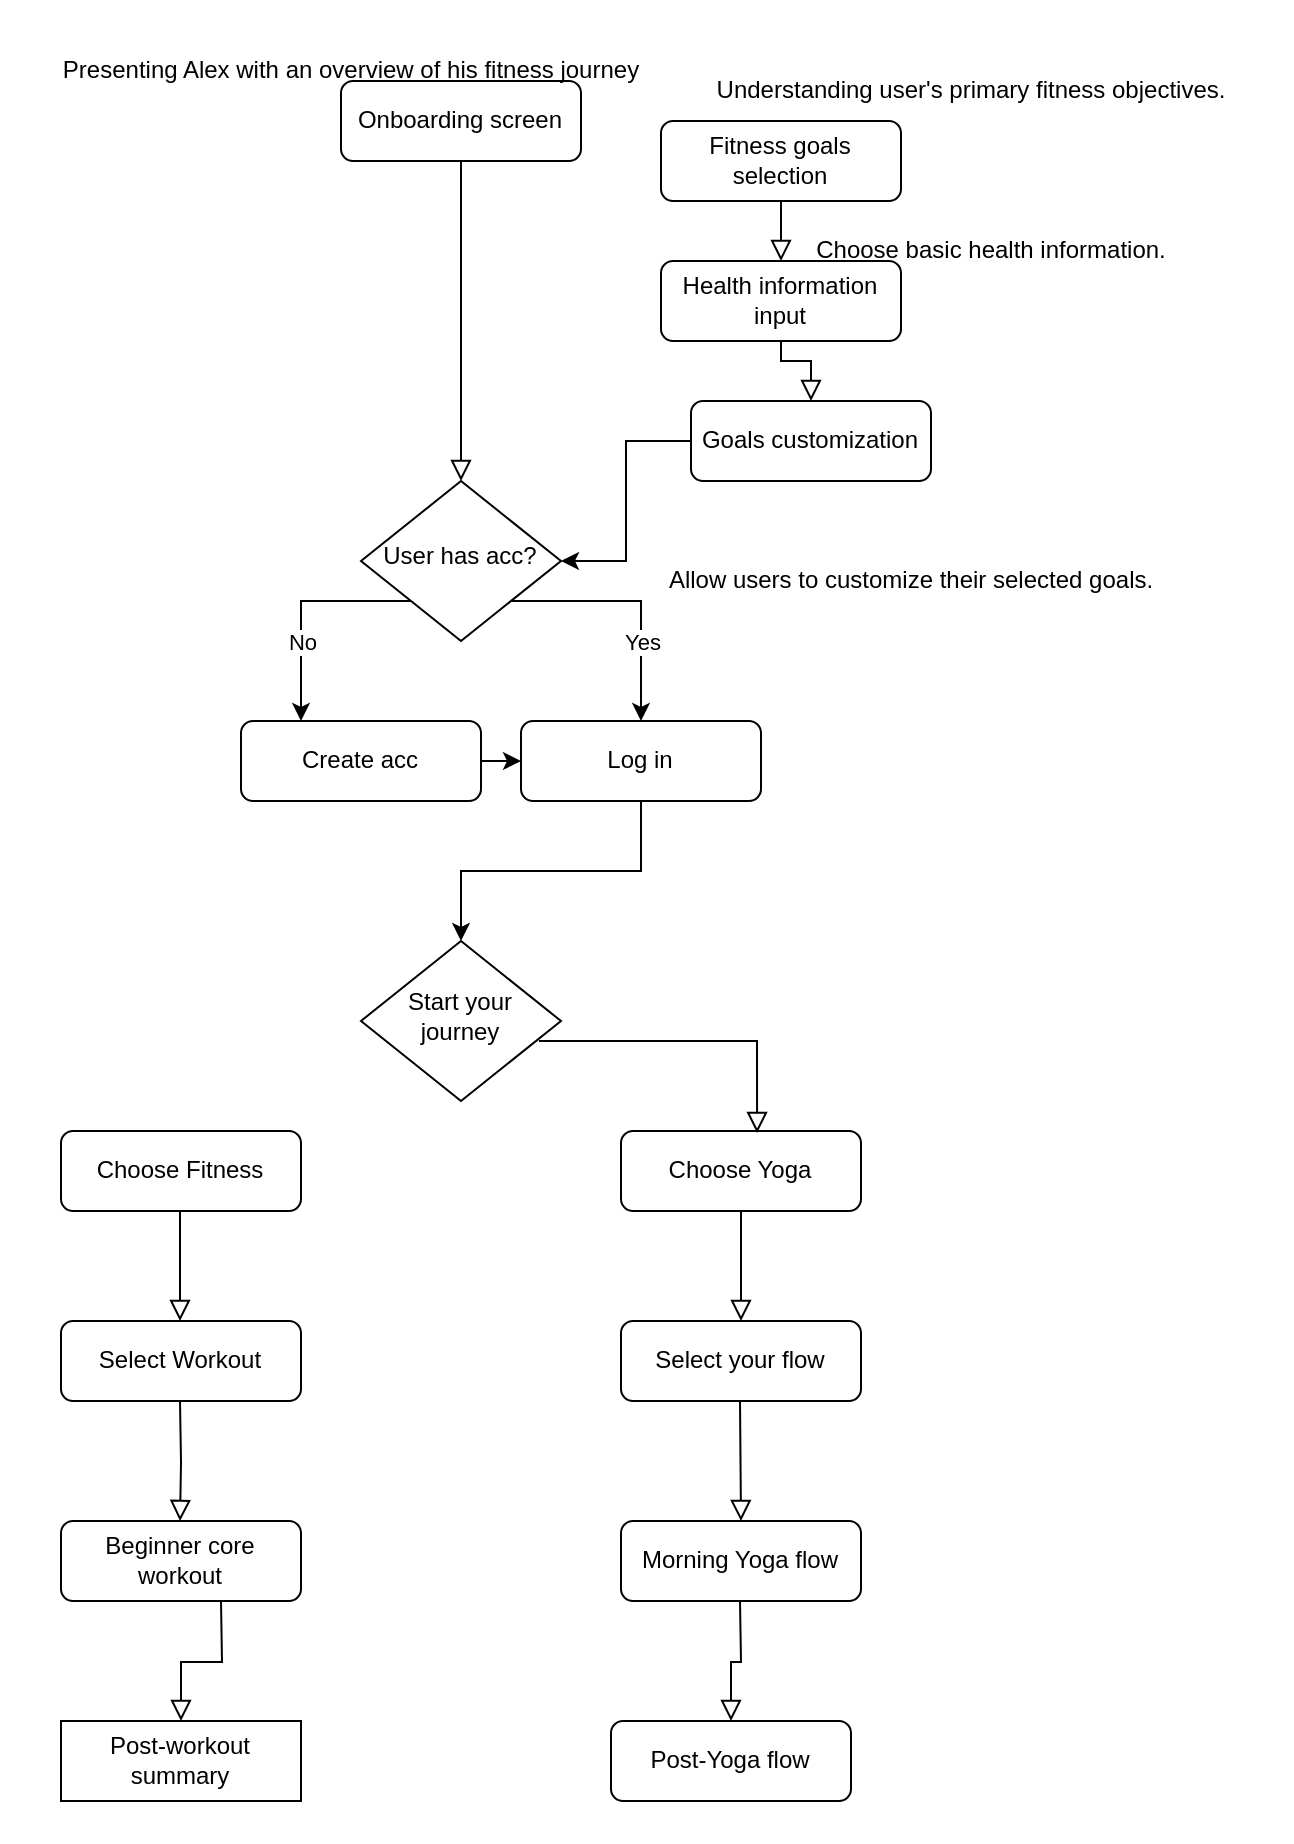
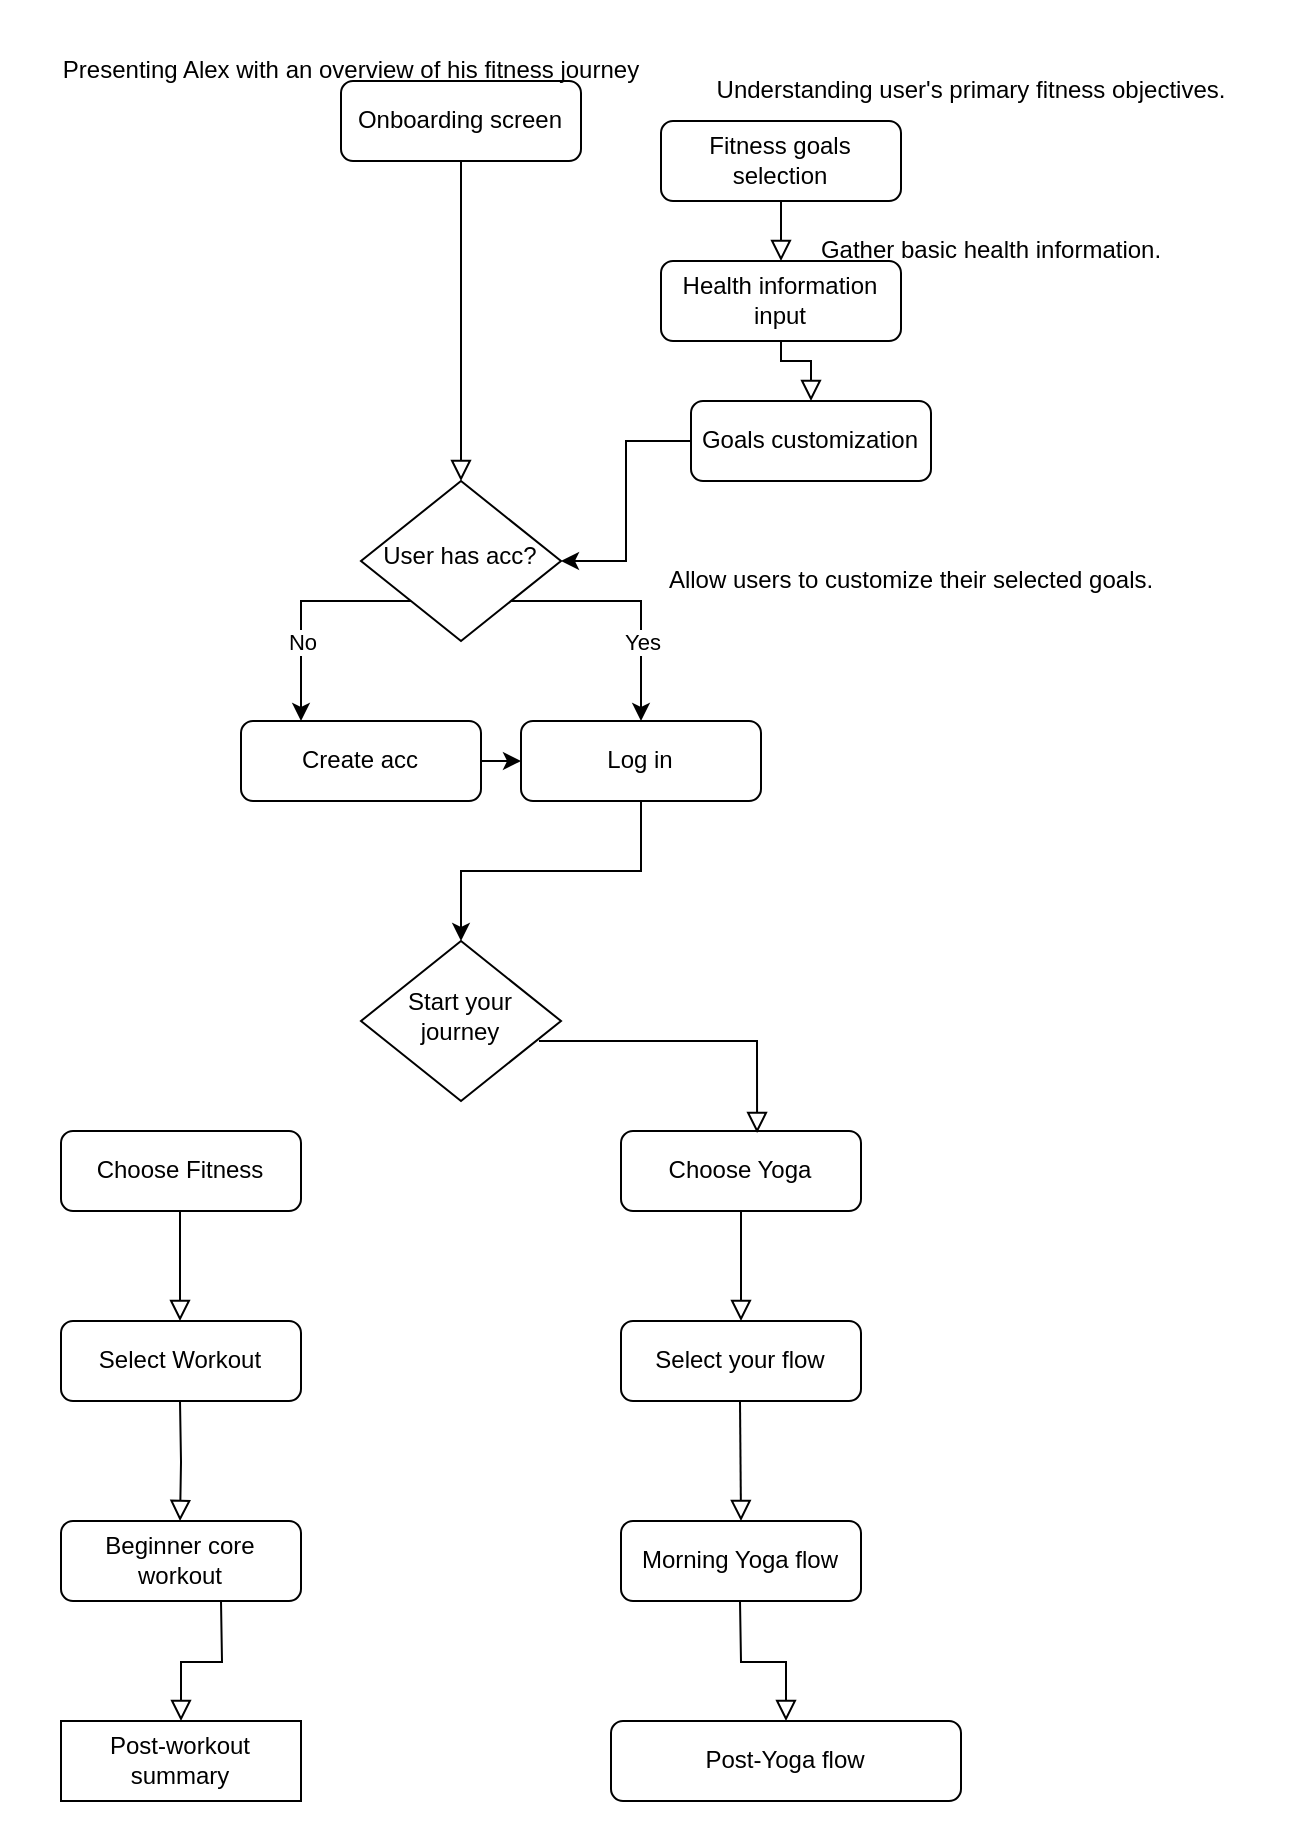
  <mxCell id="0" />
  <mxCell id="1" parent="0" />
  <mxCell id="2" value="" style="rounded=0;html=1;jettySize=auto;orthogonalLoop=1;fontSize=11;endArrow=block;endFill=0;endSize=8;strokeWidth=1;shadow=0;labelBackgroundColor=none;edgeStyle=orthogonalEdgeStyle;" parent="1" source="3" target="4" edge="1"><mxGeometry relative="1" as="geometry" /></mxCell>
  <mxCell id="3" value="Onboarding screen" style="rounded=1;whiteSpace=wrap;html=1;fontSize=12;glass=0;strokeWidth=1;shadow=0;" parent="1" vertex="1"><mxGeometry x="170" y="40" width="120" height="40" as="geometry" /></mxCell>
  <mxCell id="4" value="User has acc?" style="rhombus;whiteSpace=wrap;html=1;shadow=0;fontFamily=Helvetica;fontSize=12;align=center;strokeWidth=1;spacing=6;spacingTop=-4;" parent="1" vertex="1"><mxGeometry x="180" y="240" width="100" height="80" as="geometry" /></mxCell>
  <mxCell id="5" value="Fitness goals selection" style="rounded=1;whiteSpace=wrap;html=1;fontSize=12;glass=0;strokeWidth=1;shadow=0;" parent="1" vertex="1"><mxGeometry x="330" y="60" width="120" height="40" as="geometry" /></mxCell>
  <mxCell id="6" value="" style="edgeStyle=orthogonalEdgeStyle;rounded=0;orthogonalLoop=1;jettySize=auto;html=1;" edge="1" parent="1" source="4" target="11"><mxGeometry relative="1" as="geometry"><Array as="points"><mxPoint x="150" y="300" /></Array></mxGeometry></mxCell>
  <mxCell id="7" value="No" style="edgeLabel;html=1;align=center;verticalAlign=middle;resizable=0;points=[];" vertex="1" connectable="0" parent="6"><mxGeometry x="-0.165" y="4" relative="1" as="geometry"><mxPoint x="-7" y="16" as="offset" /></mxGeometry></mxCell>
  <mxCell id="8" value="Start your journey" style="rhombus;whiteSpace=wrap;html=1;shadow=0;fontFamily=Helvetica;fontSize=12;align=center;strokeWidth=1;spacing=6;spacingTop=-4;" parent="1" vertex="1"><mxGeometry x="180" y="470" width="100" height="80" as="geometry" /></mxCell>
  <mxCell id="9" value="Choose Fitness" style="rounded=1;whiteSpace=wrap;html=1;fontSize=12;glass=0;strokeWidth=1;shadow=0;" parent="1" vertex="1"><mxGeometry x="30" y="565" width="120" height="40" as="geometry" /></mxCell>
  <mxCell id="10" value="" style="edgeStyle=orthogonalEdgeStyle;rounded=0;orthogonalLoop=1;jettySize=auto;html=1;exitX=1;exitY=0.5;exitDx=0;exitDy=0;entryX=0;entryY=0.5;entryDx=0;entryDy=0;" edge="1" parent="1" source="11" target="21"><mxGeometry relative="1" as="geometry"><mxPoint x="280" y="390" as="targetPoint" /><Array as="points"><mxPoint x="250" y="380" /><mxPoint x="250" y="380" /></Array></mxGeometry></mxCell>
  <mxCell id="11" value="Create acc" style="rounded=1;whiteSpace=wrap;html=1;fontSize=12;glass=0;strokeWidth=1;shadow=0;" parent="1" vertex="1"><mxGeometry x="120" y="360" width="120" height="40" as="geometry" /></mxCell>
  <mxCell id="12" value="" style="edgeStyle=orthogonalEdgeStyle;rounded=0;html=1;jettySize=auto;orthogonalLoop=1;fontSize=11;endArrow=block;endFill=0;endSize=8;strokeWidth=1;shadow=0;labelBackgroundColor=none;exitX=0.5;exitY=1;exitDx=0;exitDy=0;entryX=0.5;entryY=0;entryDx=0;entryDy=0;" edge="1" parent="1" source="5" target="18"><mxGeometry y="10" relative="1" as="geometry"><mxPoint as="offset" /><mxPoint x="400" y="200" as="sourcePoint" /><mxPoint x="520" y="260" as="targetPoint" /></mxGeometry></mxCell>
  <mxCell id="13" value="Presenting Alex with an overview of his fitness journey" style="text;html=1;align=center;verticalAlign=middle;resizable=0;points=[];autosize=1;strokeColor=none;fillColor=none;" vertex="1" parent="1"><mxGeometry x="20" y="20" width="310" height="30" as="geometry" /></mxCell>
  <mxCell id="14" value="" style="edgeStyle=orthogonalEdgeStyle;rounded=0;orthogonalLoop=1;jettySize=auto;html=1;" edge="1" parent="1" source="15" target="4"><mxGeometry relative="1" as="geometry" /></mxCell>
  <mxCell id="15" value="Goals customization" style="rounded=1;whiteSpace=wrap;html=1;fontSize=12;glass=0;strokeWidth=1;shadow=0;" vertex="1" parent="1"><mxGeometry x="345" y="200" width="120" height="40" as="geometry" /></mxCell>
  <mxCell id="16" value="Understanding user's primary fitness objectives." style="text;html=1;align=center;verticalAlign=middle;resizable=0;points=[];autosize=1;strokeColor=none;fillColor=none;" vertex="1" parent="1"><mxGeometry x="345" y="30" width="280" height="30" as="geometry" /></mxCell>
  <mxCell id="17" value="Allow users to customize their selected goals." style="text;html=1;align=center;verticalAlign=middle;resizable=0;points=[];autosize=1;strokeColor=none;fillColor=none;" vertex="1" parent="1"><mxGeometry x="320" y="275" width="270" height="30" as="geometry" /></mxCell>
  <mxCell id="18" value="Health information input" style="rounded=1;whiteSpace=wrap;html=1;fontSize=12;glass=0;strokeWidth=1;shadow=0;" vertex="1" parent="1"><mxGeometry x="330" y="130" width="120" height="40" as="geometry" /></mxCell>
  <mxCell id="19" value="" style="edgeStyle=orthogonalEdgeStyle;rounded=0;html=1;jettySize=auto;orthogonalLoop=1;fontSize=11;endArrow=block;endFill=0;endSize=8;strokeWidth=1;shadow=0;labelBackgroundColor=none;exitX=0.5;exitY=1;exitDx=0;exitDy=0;entryX=0.5;entryY=0;entryDx=0;entryDy=0;" edge="1" parent="1" source="18" target="15"><mxGeometry y="10" relative="1" as="geometry"><mxPoint as="offset" /><mxPoint x="580" y="150" as="sourcePoint" /><mxPoint x="570" y="200" as="targetPoint" /><Array as="points"><mxPoint x="390" y="180" /><mxPoint x="405" y="180" /></Array></mxGeometry></mxCell>
- <mxCell id="20" value="Choose basic health information." style="text;html=1;align=center;verticalAlign=middle;resizable=0;points=[];autosize=1;strokeColor=none;fillColor=none;" vertex="1" parent="1"><mxGeometry x="400" y="110" width="190" height="30" as="geometry" /></mxCell>
+ <mxCell id="20" value="Gather basic health information." style="text;html=1;align=center;verticalAlign=middle;resizable=0;points=[];autosize=1;strokeColor=none;fillColor=none;" vertex="1" parent="1"><mxGeometry x="400" y="110" width="190" height="30" as="geometry" /></mxCell>
  <mxCell id="21" value="Log in" style="rounded=1;whiteSpace=wrap;html=1;fontSize=12;glass=0;strokeWidth=1;shadow=0;" vertex="1" parent="1"><mxGeometry x="260" y="360" width="120" height="40" as="geometry" /></mxCell>
  <mxCell id="22" value="Choose Yoga" style="rounded=1;whiteSpace=wrap;html=1;fontSize=12;glass=0;strokeWidth=1;shadow=0;" vertex="1" parent="1"><mxGeometry x="310" y="565" width="120" height="40" as="geometry" /></mxCell>
  <mxCell id="23" value="" style="edgeStyle=orthogonalEdgeStyle;rounded=0;orthogonalLoop=1;jettySize=auto;html=1;exitX=0.5;exitY=1;exitDx=0;exitDy=0;entryX=0.5;entryY=0;entryDx=0;entryDy=0;" edge="1" parent="1" source="21" target="8"><mxGeometry relative="1" as="geometry"><mxPoint x="190" y="290" as="sourcePoint" /><mxPoint x="170" y="500" as="targetPoint" /></mxGeometry></mxCell>
  <mxCell id="24" value="" style="rounded=0;html=1;jettySize=auto;orthogonalLoop=1;fontSize=11;endArrow=block;endFill=0;endSize=8;strokeWidth=1;shadow=0;labelBackgroundColor=none;edgeStyle=orthogonalEdgeStyle;exitX=0.89;exitY=0.625;exitDx=0;exitDy=0;exitPerimeter=0;entryX=0.567;entryY=0.025;entryDx=0;entryDy=0;entryPerimeter=0;" edge="1" parent="1" source="8" target="22"><mxGeometry x="0.333" y="20" relative="1" as="geometry"><mxPoint as="offset" /><mxPoint x="190" y="520" as="sourcePoint" /><mxPoint x="70" y="575" as="targetPoint" /></mxGeometry></mxCell>
  <mxCell id="25" value="" style="edgeStyle=orthogonalEdgeStyle;rounded=0;orthogonalLoop=1;jettySize=auto;html=1;exitX=1;exitY=1;exitDx=0;exitDy=0;entryX=0.5;entryY=0;entryDx=0;entryDy=0;" edge="1" parent="1" source="4" target="21"><mxGeometry relative="1" as="geometry"><mxPoint x="255" y="300" as="sourcePoint" /><mxPoint x="460" y="320" as="targetPoint" /><Array as="points"><mxPoint x="320" y="300" /></Array></mxGeometry></mxCell>
  <mxCell id="26" value="Yes" style="edgeLabel;html=1;align=center;verticalAlign=middle;resizable=0;points=[];" vertex="1" connectable="0" parent="25"><mxGeometry x="0.186" y="6" relative="1" as="geometry"><mxPoint x="-6" y="11" as="offset" /></mxGeometry></mxCell>
  <mxCell id="27" value="Select Workout" style="rounded=1;whiteSpace=wrap;html=1;fontSize=12;glass=0;strokeWidth=1;shadow=0;" vertex="1" parent="1"><mxGeometry x="30" y="660" width="120" height="40" as="geometry" /></mxCell>
  <mxCell id="28" value="Beginner core workout" style="rounded=1;whiteSpace=wrap;html=1;fontSize=12;glass=0;strokeWidth=1;shadow=0;" vertex="1" parent="1"><mxGeometry x="30" y="760" width="120" height="40" as="geometry" /></mxCell>
  <mxCell id="29" value="Post-workout summary" style="whiteSpace=wrap;html=1;fontSize=12;glass=0;strokeWidth=1;shadow=0;rounded=0;" vertex="1" parent="1"><mxGeometry x="30" y="860" width="120" height="40" as="geometry" /></mxCell>
  <mxCell id="30" value="Select your flow" style="rounded=1;whiteSpace=wrap;html=1;fontSize=12;glass=0;strokeWidth=1;shadow=0;" vertex="1" parent="1"><mxGeometry x="310" y="660" width="120" height="40" as="geometry" /></mxCell>
  <mxCell id="31" value="Morning Yoga flow" style="rounded=1;whiteSpace=wrap;html=1;fontSize=12;glass=0;strokeWidth=1;shadow=0;" vertex="1" parent="1"><mxGeometry x="310" y="760" width="120" height="40" as="geometry" /></mxCell>
- <mxCell id="32" value="Post-Yoga flow" style="rounded=1;whiteSpace=wrap;html=1;fontSize=12;glass=0;strokeWidth=1;shadow=0;" vertex="1" parent="1"><mxGeometry x="305" y="860" width="120" height="40" as="geometry" /></mxCell>
+ <mxCell id="32" value="Post-Yoga flow" style="rounded=1;whiteSpace=wrap;html=1;fontSize=12;glass=0;strokeWidth=1;shadow=0;" vertex="1" parent="1"><mxGeometry x="305" y="860" width="175" height="40" as="geometry" /></mxCell>
  <mxCell id="33" value="" style="rounded=0;html=1;jettySize=auto;orthogonalLoop=1;fontSize=11;endArrow=block;endFill=0;endSize=8;strokeWidth=1;shadow=0;labelBackgroundColor=none;edgeStyle=orthogonalEdgeStyle;exitX=0.5;exitY=1;exitDx=0;exitDy=0;entryX=0.5;entryY=0;entryDx=0;entryDy=0;" edge="1" parent="1" source="22" target="30"><mxGeometry x="0.333" y="20" relative="1" as="geometry"><mxPoint as="offset" /><mxPoint x="279" y="530" as="sourcePoint" /><mxPoint x="388" y="576" as="targetPoint" /></mxGeometry></mxCell>
  <mxCell id="34" value="" style="rounded=0;html=1;jettySize=auto;orthogonalLoop=1;fontSize=11;endArrow=block;endFill=0;endSize=8;strokeWidth=1;shadow=0;labelBackgroundColor=none;edgeStyle=orthogonalEdgeStyle;exitX=0.5;exitY=1;exitDx=0;exitDy=0;entryX=0.5;entryY=0;entryDx=0;entryDy=0;" edge="1" parent="1" target="31"><mxGeometry x="0.333" y="20" relative="1" as="geometry"><mxPoint as="offset" /><mxPoint x="369.5" y="700" as="sourcePoint" /><mxPoint x="369.5" y="755" as="targetPoint" /></mxGeometry></mxCell>
  <mxCell id="35" value="" style="rounded=0;html=1;jettySize=auto;orthogonalLoop=1;fontSize=11;endArrow=block;endFill=0;endSize=8;strokeWidth=1;shadow=0;labelBackgroundColor=none;edgeStyle=orthogonalEdgeStyle;exitX=0.5;exitY=1;exitDx=0;exitDy=0;" edge="1" parent="1" target="32"><mxGeometry x="0.333" y="20" relative="1" as="geometry"><mxPoint as="offset" /><mxPoint x="369.5" y="800" as="sourcePoint" /><mxPoint x="370" y="860" as="targetPoint" /></mxGeometry></mxCell>
  <mxCell id="36" value="" style="rounded=0;html=1;jettySize=auto;orthogonalLoop=1;fontSize=11;endArrow=block;endFill=0;endSize=8;strokeWidth=1;shadow=0;labelBackgroundColor=none;edgeStyle=orthogonalEdgeStyle;exitX=0.5;exitY=1;exitDx=0;exitDy=0;entryX=0.5;entryY=0;entryDx=0;entryDy=0;" edge="1" parent="1"><mxGeometry x="0.333" y="20" relative="1" as="geometry"><mxPoint as="offset" /><mxPoint x="89.5" y="605" as="sourcePoint" /><mxPoint x="89.5" y="660" as="targetPoint" /></mxGeometry></mxCell>
  <mxCell id="37" value="" style="rounded=0;html=1;jettySize=auto;orthogonalLoop=1;fontSize=11;endArrow=block;endFill=0;endSize=8;strokeWidth=1;shadow=0;labelBackgroundColor=none;edgeStyle=orthogonalEdgeStyle;exitX=0.5;exitY=1;exitDx=0;exitDy=0;entryX=0.496;entryY=0;entryDx=0;entryDy=0;entryPerimeter=0;" edge="1" parent="1" target="28"><mxGeometry x="0.333" y="20" relative="1" as="geometry"><mxPoint as="offset" /><mxPoint x="89.5" y="700" as="sourcePoint" /><mxPoint x="89.5" y="755" as="targetPoint" /></mxGeometry></mxCell>
  <mxCell id="38" value="" style="rounded=0;html=1;jettySize=auto;orthogonalLoop=1;fontSize=11;endArrow=block;endFill=0;endSize=8;strokeWidth=1;shadow=0;labelBackgroundColor=none;edgeStyle=orthogonalEdgeStyle;exitX=0.5;exitY=1;exitDx=0;exitDy=0;" edge="1" parent="1" target="29"><mxGeometry x="0.333" y="20" relative="1" as="geometry"><mxPoint as="offset" /><mxPoint x="110" y="800" as="sourcePoint" /><mxPoint x="110.5" y="860" as="targetPoint" /></mxGeometry></mxCell>
